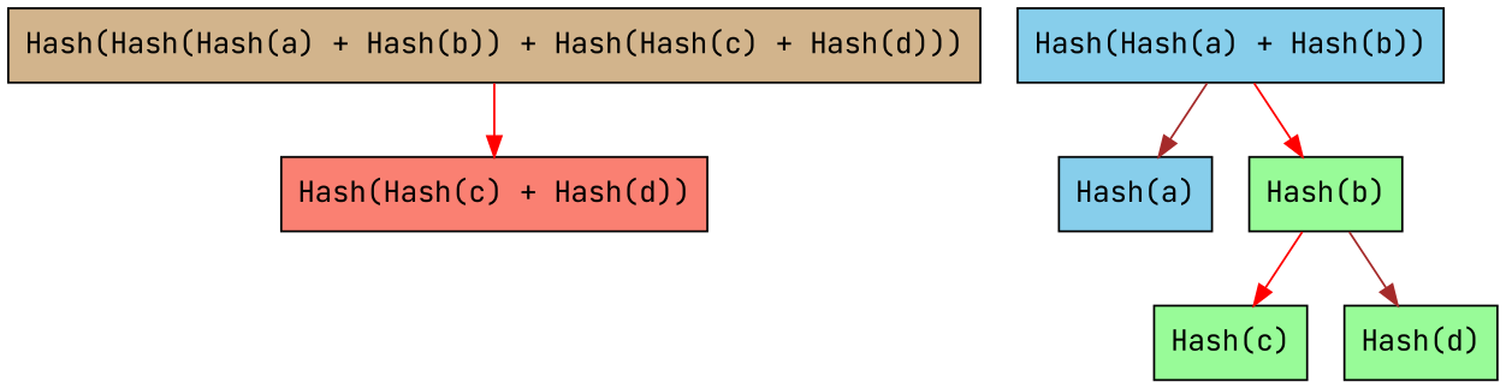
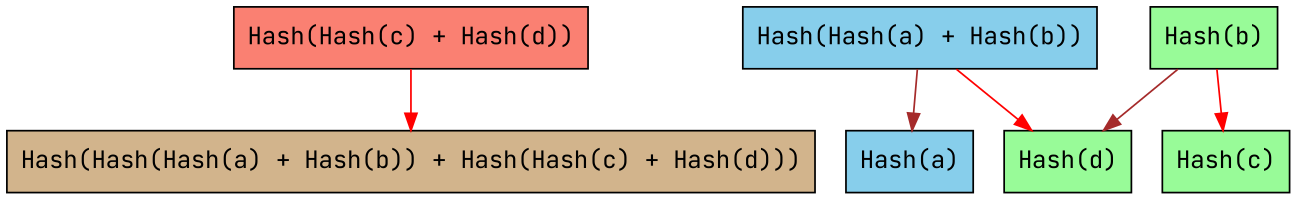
  digraph {
    fontname="JetBrains Mono"
    node [fillcolor=palegreen fontname="JetBrains Mono" shape=rectangle style=filled]
    edge [color=red fontname="JetBrains Mono"]
    n1 [fillcolor=tan label="Hash(Hash(Hash(a) + Hash(b)) + Hash(Hash(c) + Hash(d)))"]
    n2 [fillcolor=salmon label="Hash(Hash(c) + Hash(d))"]
    n3 [fillcolor=skyblue label="Hash(Hash(a) + Hash(b))"]
    n4 [fillcolor=skyblue label="Hash(a)"]
    n5 [label="Hash(b)"]
    n6 [label="Hash(c)"]
    n7 [label="Hash(d)"]
-   n1 -> n2
+   n2 -> n1
    n3 -> n4 [color=brown]
-   n3 -> n5
+   n3 -> n7
    n5 -> n6
    n5 -> n7 [color=brown]
  }
